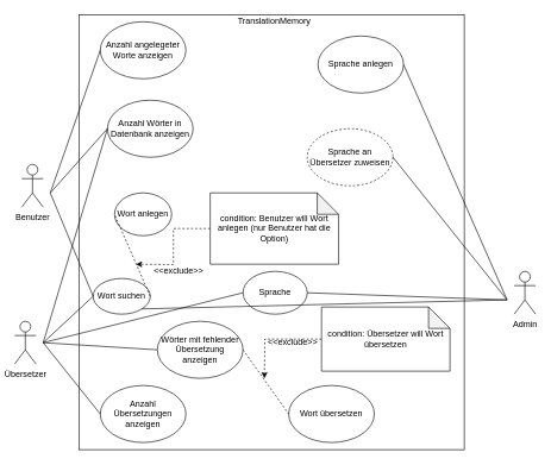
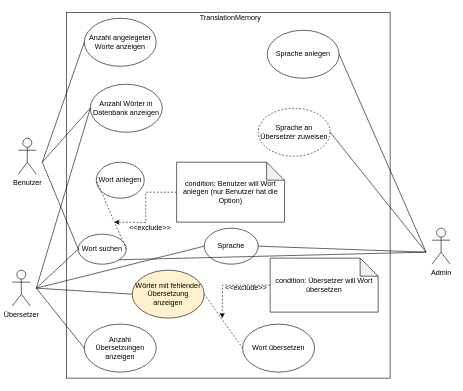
  <mxCell id="0" />
  <mxCell id="1" parent="0" />
  <mxCell id="2" value="" style="rounded=0;whiteSpace=wrap;html=1;" parent="1" vertex="1"><mxGeometry x="110" y="20" width="540" height="610" as="geometry" /></mxCell>
  <mxCell id="3" value="Benutzer" style="shape=umlActor;verticalLabelPosition=bottom;verticalAlign=top;html=1;outlineConnect=0;" parent="1" vertex="1"><mxGeometry x="30" y="230" width="30" height="60" as="geometry" /></mxCell>
  <mxCell id="4" value="Übersetzer" style="shape=umlActor;verticalLabelPosition=bottom;verticalAlign=top;html=1;outlineConnect=0;" parent="1" vertex="1"><mxGeometry x="20" y="450" width="30" height="60" as="geometry" /></mxCell>
  <mxCell id="5" value="Admin" style="shape=umlActor;verticalLabelPosition=bottom;verticalAlign=top;html=1;outlineConnect=0;" parent="1" vertex="1"><mxGeometry x="720" y="380" width="30" height="60" as="geometry" /></mxCell>
  <mxCell id="6" value="TranslationMemory" style="text;html=1;strokeColor=none;fillColor=none;align=center;verticalAlign=middle;whiteSpace=wrap;rounded=0;" parent="1" vertex="1"><mxGeometry x="364" y="20" width="40" height="20" as="geometry" /></mxCell>
  <mxCell id="7" value="Wort suchen" style="ellipse;whiteSpace=wrap;html=1;" parent="1" vertex="1"><mxGeometry x="130" y="390" width="80" height="50" as="geometry" /></mxCell>
  <mxCell id="8" value="Anzahl angelegeter Worte anzeigen" style="ellipse;whiteSpace=wrap;html=1;" parent="1" vertex="1"><mxGeometry x="140" y="30" width="120" height="80" as="geometry" /></mxCell>
  <mxCell id="9" value="Anzahl Wörter in Datenbank anzeigen" style="ellipse;whiteSpace=wrap;html=1;" parent="1" vertex="1"><mxGeometry x="150" y="140" width="120" height="80" as="geometry" /></mxCell>
- <mxCell id="10" value="Wörter mit fehlender Übersetzung anzeigen" style="ellipse;whiteSpace=wrap;html=1;" parent="1" vertex="1"><mxGeometry x="220" y="450" width="120" height="80" as="geometry" /></mxCell>
+ <mxCell id="10" value="Wörter mit fehlender Übersetzung anzeigen" style="ellipse;whiteSpace=wrap;html=1;fillColor=#fff2cc;" parent="1" vertex="1"><mxGeometry x="220" y="450" width="120" height="80" as="geometry" /></mxCell>
  <mxCell id="11" value="Anzahl Übersetzungen anzeigen" style="ellipse;whiteSpace=wrap;html=1;" parent="1" vertex="1"><mxGeometry x="140" y="540" width="120" height="80" as="geometry" /></mxCell>
  <mxCell id="12" value="" style="endArrow=none;html=1;entryX=0;entryY=0.5;entryDx=0;entryDy=0;" parent="1" target="8" edge="1"><mxGeometry width="50" height="50" relative="1" as="geometry"><mxPoint x="70" y="270" as="sourcePoint" /><mxPoint x="120" y="220" as="targetPoint" /></mxGeometry></mxCell>
  <mxCell id="13" value="" style="endArrow=none;html=1;entryX=0;entryY=0.5;entryDx=0;entryDy=0;" parent="1" target="9" edge="1"><mxGeometry width="50" height="50" relative="1" as="geometry"><mxPoint x="70" y="270" as="sourcePoint" /><mxPoint x="290" y="270" as="targetPoint" /></mxGeometry></mxCell>
  <mxCell id="14" value="" style="endArrow=none;html=1;entryX=0;entryY=0.5;entryDx=0;entryDy=0;" parent="1" target="7" edge="1"><mxGeometry width="50" height="50" relative="1" as="geometry"><mxPoint x="70" y="270" as="sourcePoint" /><mxPoint x="190" y="380" as="targetPoint" /></mxGeometry></mxCell>
  <mxCell id="15" value="" style="endArrow=none;html=1;entryX=0;entryY=0.5;entryDx=0;entryDy=0;" parent="1" target="9" edge="1"><mxGeometry width="50" height="50" relative="1" as="geometry"><mxPoint x="60" y="480" as="sourcePoint" /><mxPoint x="290" y="270" as="targetPoint" /></mxGeometry></mxCell>
  <mxCell id="16" value="" style="endArrow=none;html=1;entryX=0;entryY=0.5;entryDx=0;entryDy=0;" parent="1" target="11" edge="1"><mxGeometry width="50" height="50" relative="1" as="geometry"><mxPoint x="60" y="480" as="sourcePoint" /><mxPoint x="170" y="560" as="targetPoint" /></mxGeometry></mxCell>
  <mxCell id="17" value="" style="endArrow=none;html=1;entryX=0;entryY=0.5;entryDx=0;entryDy=0;" parent="1" target="10" edge="1"><mxGeometry width="50" height="50" relative="1" as="geometry"><mxPoint x="60" y="480" as="sourcePoint" /><mxPoint x="220" y="460" as="targetPoint" /></mxGeometry></mxCell>
  <mxCell id="18" value="" style="endArrow=none;html=1;entryX=0;entryY=0.5;entryDx=0;entryDy=0;" parent="1" target="7" edge="1"><mxGeometry width="50" height="50" relative="1" as="geometry"><mxPoint x="60" y="480" as="sourcePoint" /><mxPoint x="200" y="390" as="targetPoint" /></mxGeometry></mxCell>
  <mxCell id="19" value="Sprache" style="ellipse;whiteSpace=wrap;html=1;" parent="1" vertex="1"><mxGeometry x="340" y="380" width="90" height="60" as="geometry" /></mxCell>
  <mxCell id="20" value="" style="endArrow=none;html=1;entryX=0;entryY=0.5;entryDx=0;entryDy=0;" parent="1" target="19" edge="1"><mxGeometry width="50" height="50" relative="1" as="geometry"><mxPoint x="60" y="480" as="sourcePoint" /><mxPoint x="310" y="450" as="targetPoint" /></mxGeometry></mxCell>
  <mxCell id="21" value="" style="endArrow=none;html=1;exitX=1;exitY=0.5;exitDx=0;exitDy=0;" parent="1" source="19" edge="1"><mxGeometry width="50" height="50" relative="1" as="geometry"><mxPoint x="540" y="460" as="sourcePoint" /><mxPoint x="710" y="420" as="targetPoint" /></mxGeometry></mxCell>
  <mxCell id="22" value="Sprache anlegen" style="ellipse;whiteSpace=wrap;html=1;" parent="1" vertex="1"><mxGeometry x="445" y="50" width="120" height="80" as="geometry" /></mxCell>
  <mxCell id="23" value="" style="endArrow=none;html=1;entryX=1;entryY=0.5;entryDx=0;entryDy=0;" parent="1" target="22" edge="1"><mxGeometry width="50" height="50" relative="1" as="geometry"><mxPoint x="710" y="420" as="sourcePoint" /><mxPoint x="410" y="330" as="targetPoint" /></mxGeometry></mxCell>
  <mxCell id="24" value="Sprache an Übersetzer zuweisen" style="ellipse;whiteSpace=wrap;html=1;dashed=1;" parent="1" vertex="1"><mxGeometry x="430" y="180" width="120" height="80" as="geometry" /></mxCell>
  <mxCell id="25" value="" style="endArrow=none;html=1;entryX=1;entryY=0.5;entryDx=0;entryDy=0;" parent="1" target="24" edge="1"><mxGeometry width="50" height="50" relative="1" as="geometry"><mxPoint x="710" y="420" as="sourcePoint" /><mxPoint x="410" y="330" as="targetPoint" /></mxGeometry></mxCell>
  <mxCell id="26" value="Wort anlegen" style="ellipse;whiteSpace=wrap;html=1;" parent="1" vertex="1"><mxGeometry x="160" y="270" width="80" height="60" as="geometry" /></mxCell>
  <mxCell id="27" value="" style="endArrow=none;dashed=1;html=1;exitX=1;exitY=0.5;exitDx=0;exitDy=0;entryX=0;entryY=0.5;entryDx=0;entryDy=0;" parent="1" source="7" target="26" edge="1"><mxGeometry width="50" height="50" relative="1" as="geometry"><mxPoint x="380" y="370" as="sourcePoint" /><mxPoint x="430" y="320" as="targetPoint" /><Array as="points" /></mxGeometry></mxCell>
  <mxCell id="28" style="edgeStyle=orthogonalEdgeStyle;rounded=0;orthogonalLoop=1;jettySize=auto;html=1;exitX=0;exitY=0.5;exitDx=0;exitDy=0;exitPerimeter=0;jumpStyle=gap;dashed=1;" parent="1" source="29" edge="1"><mxGeometry relative="1" as="geometry"><mxPoint x="190" y="370" as="targetPoint" /></mxGeometry></mxCell>
  <mxCell id="29" value="condition: Benutzer will Wort anlegen (nur Benutzer hat die Option)" style="shape=note;whiteSpace=wrap;html=1;backgroundOutline=1;darkOpacity=0.05;" parent="1" vertex="1"><mxGeometry x="294" y="270" width="180" height="100" as="geometry" /></mxCell>
  <mxCell id="30" value="" style="endArrow=none;html=1;exitX=1;exitY=1;exitDx=0;exitDy=0;" parent="1" source="7" edge="1"><mxGeometry width="50" height="50" relative="1" as="geometry"><mxPoint x="470" y="430" as="sourcePoint" /><mxPoint x="710" y="420" as="targetPoint" /></mxGeometry></mxCell>
  <mxCell id="31" value="&amp;lt;&amp;lt;exclude&amp;gt;&amp;gt;" style="text;html=1;strokeColor=none;fillColor=none;align=center;verticalAlign=middle;whiteSpace=wrap;rounded=0;" parent="1" vertex="1"><mxGeometry x="230" y="370" width="40" height="20" as="geometry" /></mxCell>
  <mxCell id="32" value="Wort übersetzen" style="ellipse;whiteSpace=wrap;html=1;" parent="1" vertex="1"><mxGeometry x="404" y="540" width="120" height="80" as="geometry" /></mxCell>
  <mxCell id="33" style="edgeStyle=orthogonalEdgeStyle;rounded=0;orthogonalLoop=1;jettySize=auto;html=1;exitX=0;exitY=0.5;exitDx=0;exitDy=0;exitPerimeter=0;dashed=1;" parent="1" source="34" edge="1"><mxGeometry relative="1" as="geometry"><mxPoint x="370" y="530" as="targetPoint" /></mxGeometry></mxCell>
  <mxCell id="34" value="condition: Übersetzer will Wort übersetzen" style="shape=note;whiteSpace=wrap;html=1;backgroundOutline=1;darkOpacity=0.05;" parent="1" vertex="1"><mxGeometry x="450" y="430" width="180" height="90" as="geometry" /></mxCell>
  <mxCell id="35" value="" style="endArrow=none;dashed=1;html=1;exitX=1;exitY=0.5;exitDx=0;exitDy=0;entryX=0;entryY=0.5;entryDx=0;entryDy=0;" parent="1" source="10" target="32" edge="1"><mxGeometry width="50" height="50" relative="1" as="geometry"><mxPoint x="360" y="420" as="sourcePoint" /><mxPoint x="410" y="370" as="targetPoint" /></mxGeometry></mxCell>
  <mxCell id="36" value="&amp;lt;&amp;lt;exclude&amp;gt;&amp;gt;" style="text;html=1;strokeColor=none;fillColor=none;align=center;verticalAlign=middle;whiteSpace=wrap;rounded=0;" parent="1" vertex="1"><mxGeometry x="390" y="470" width="40" height="20" as="geometry" /></mxCell>
